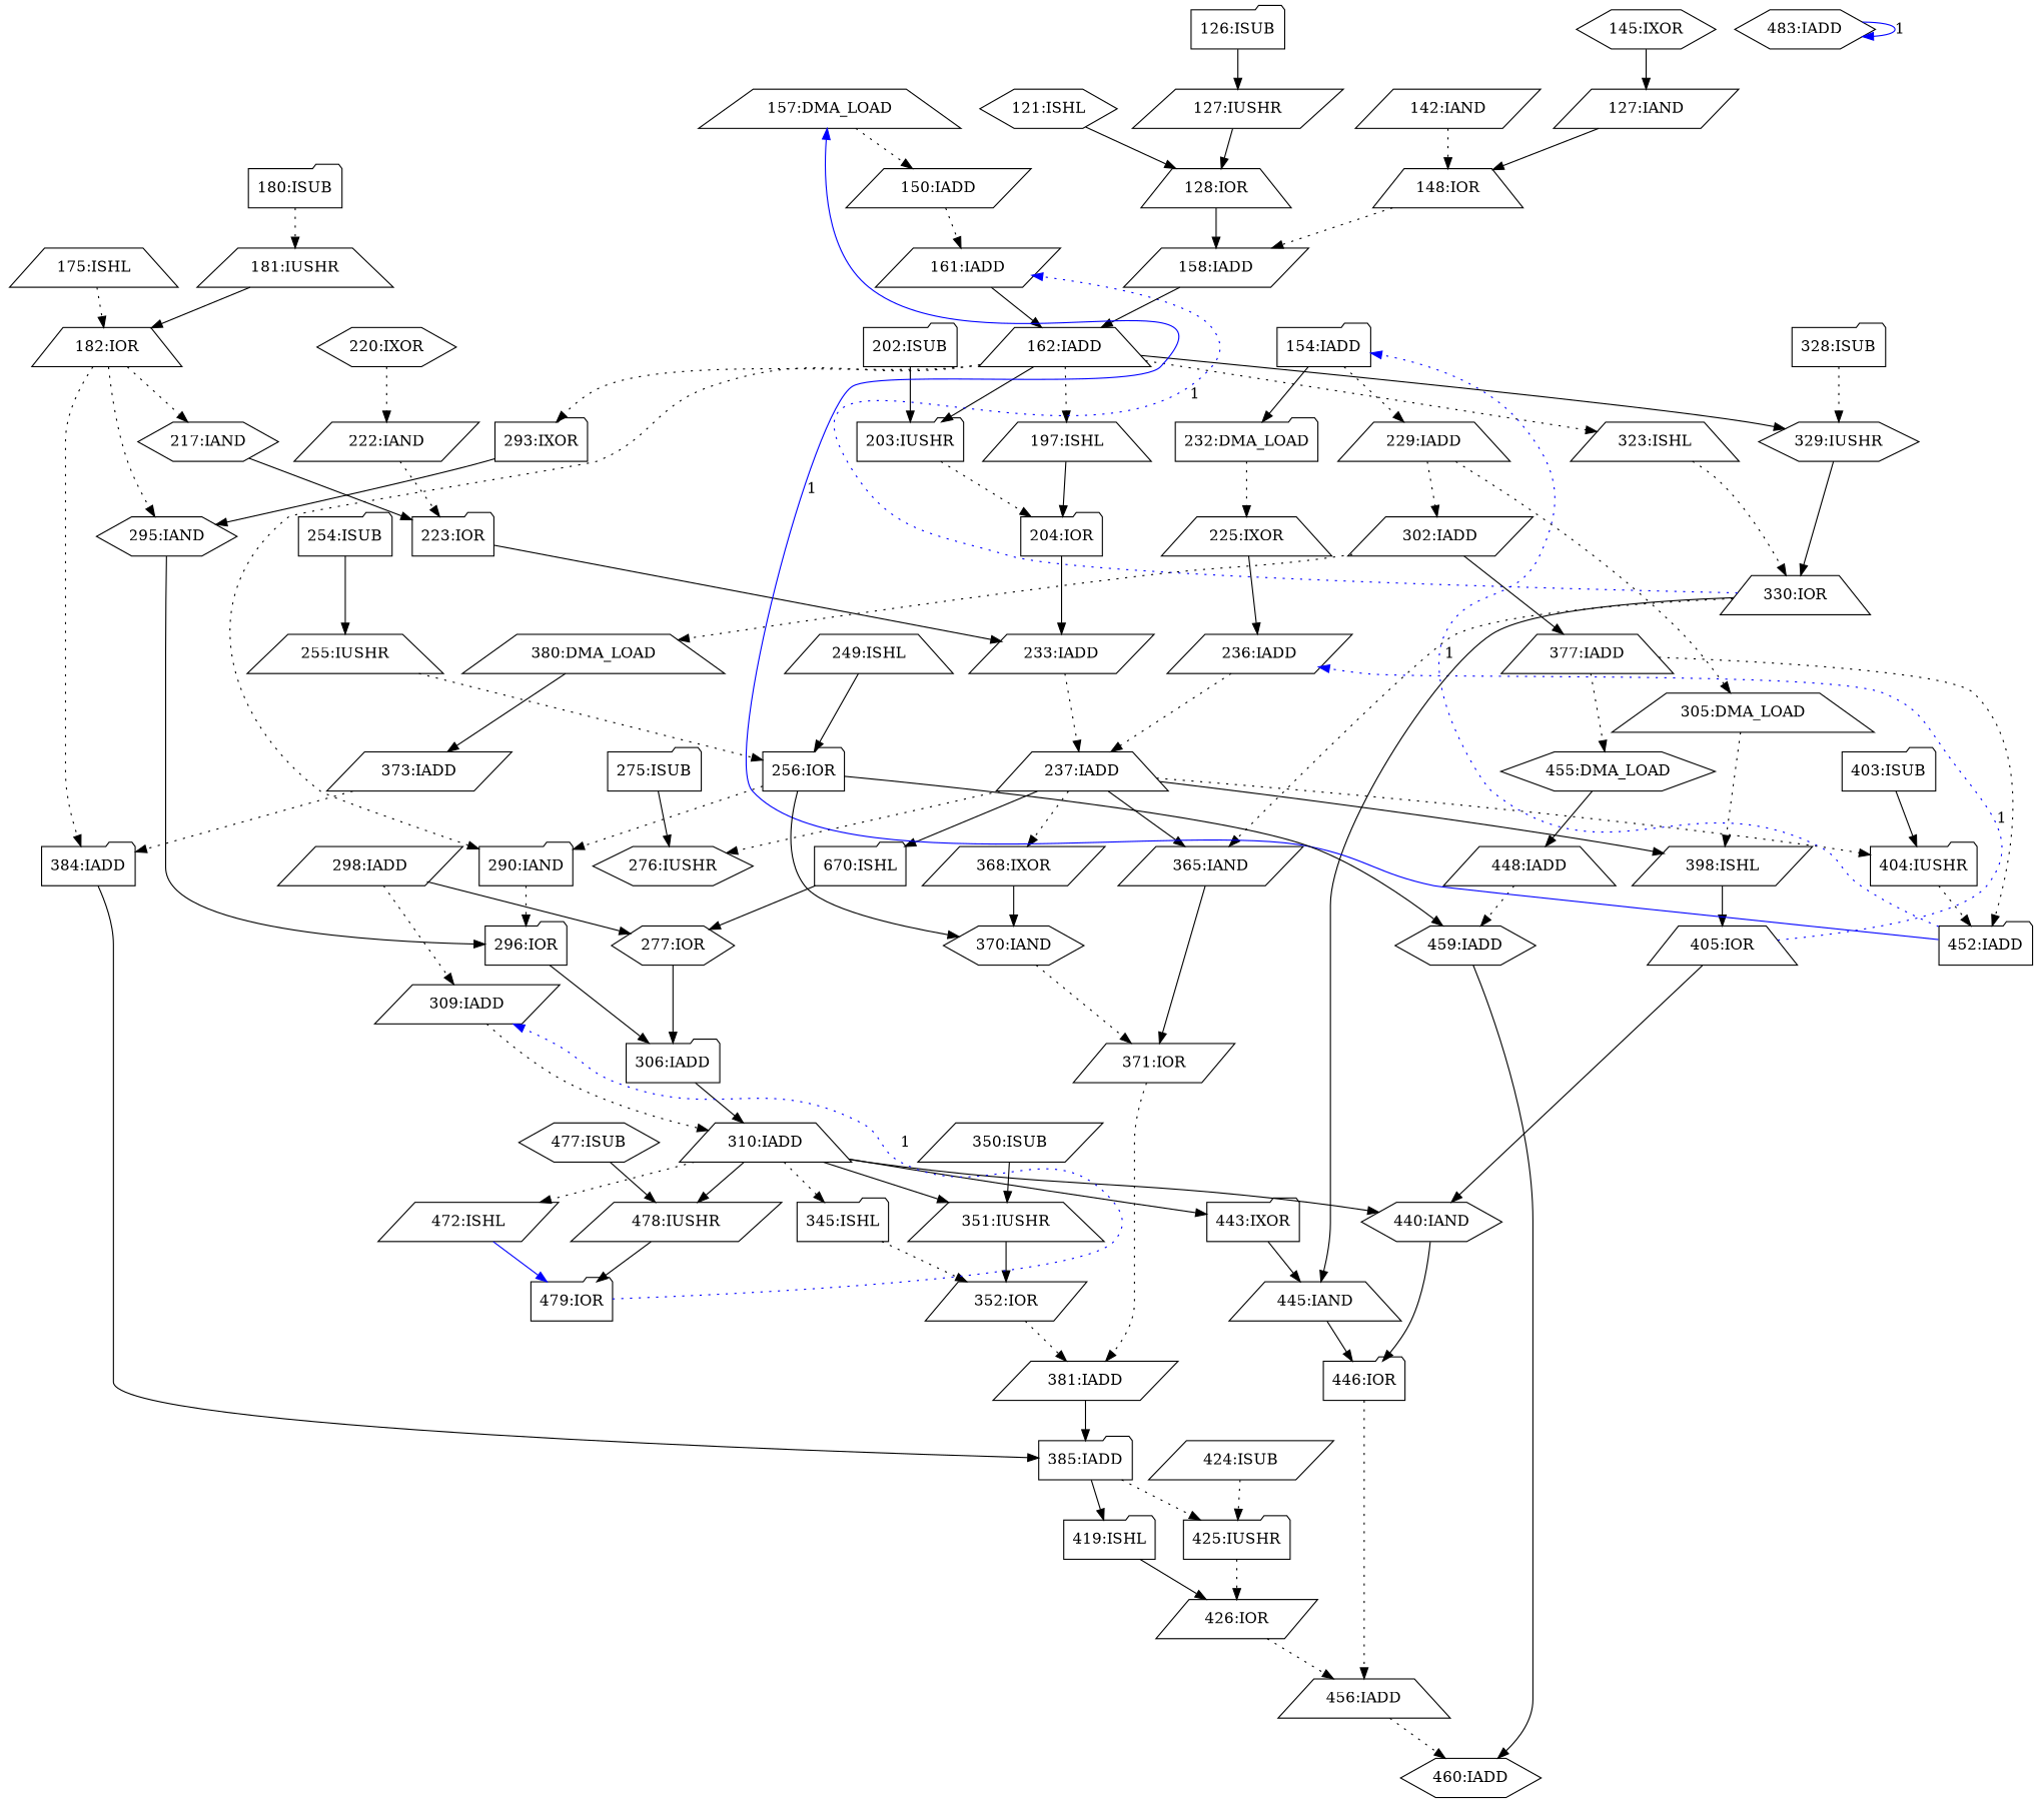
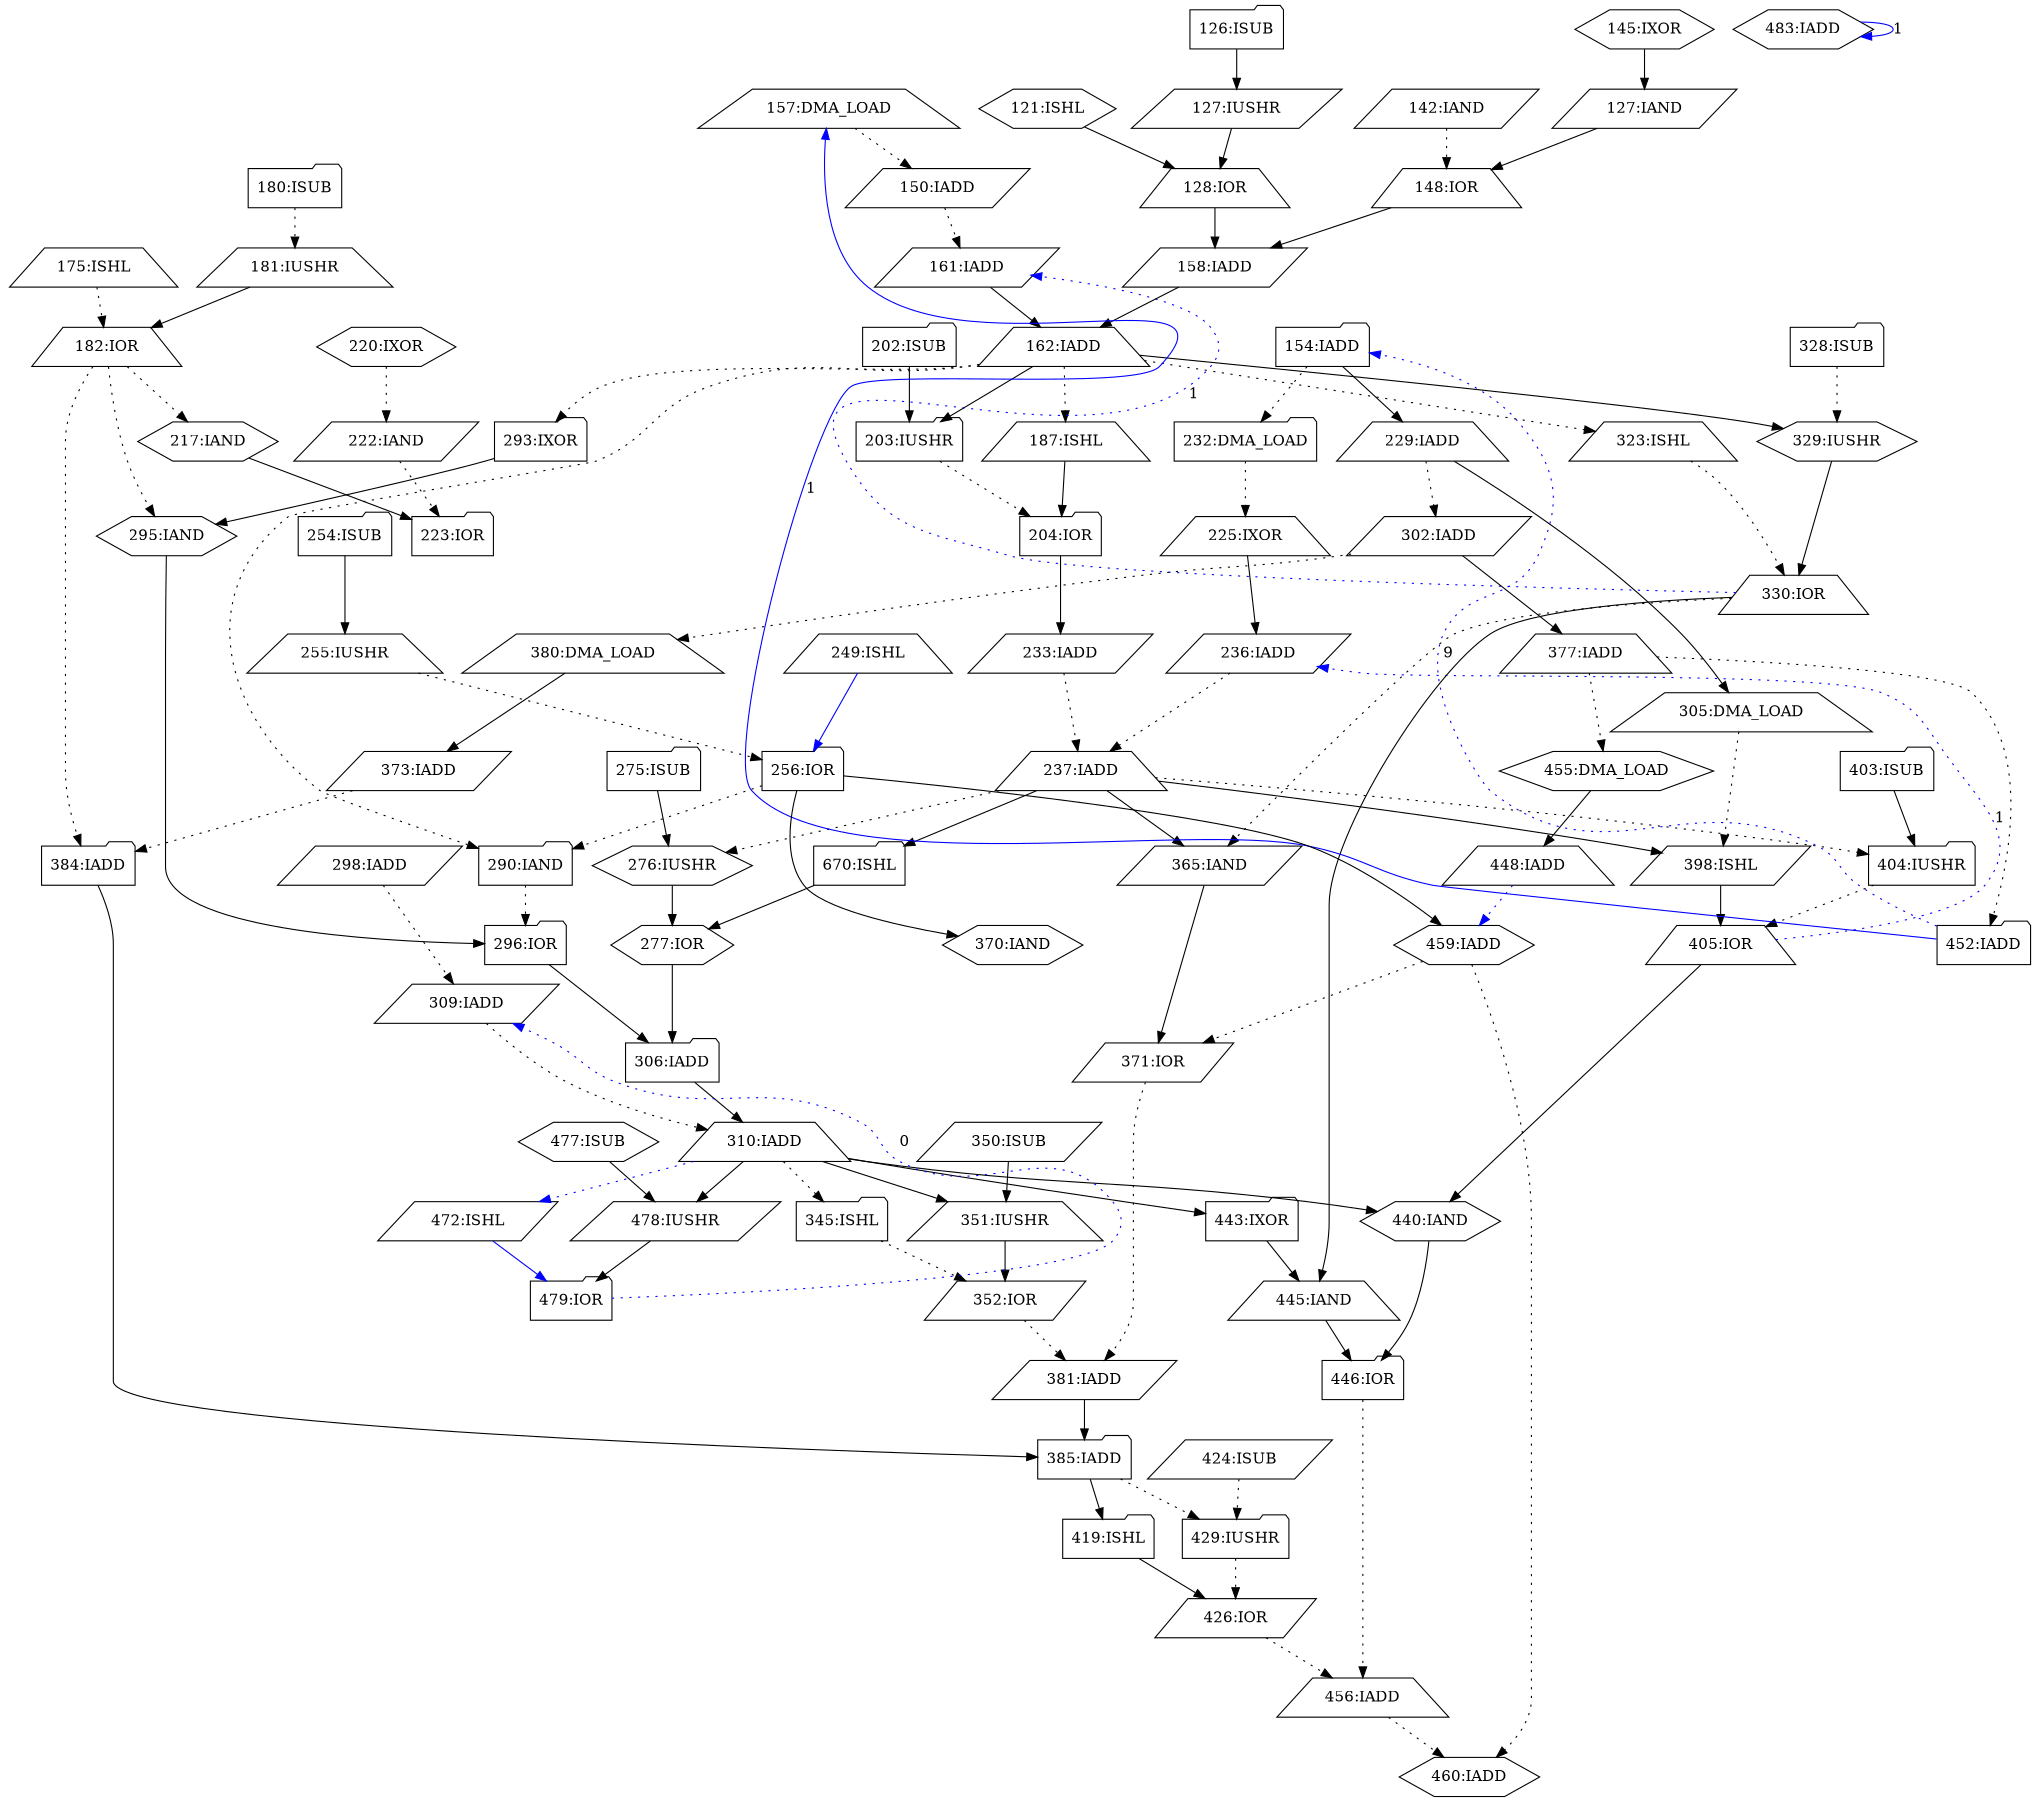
  digraph {
    node [shape=folder]
    edge [style=solid]
    n1 [label="419:ISHL"]
    n2 [label="426:IOR" shape=parallelogram]
    n3 [label="456:IADD" shape=trapezium]
    n4 [label="385:IADD"]
-   n5 [label="425:IUSHR"]
+   n5 [label="429:IUSHR"]
    n6 [label="222:IAND" shape=parallelogram]
    n7 [label="223:IOR"]
    n8 [label="233:IADD" shape=parallelogram]
    n9 [label="220:IXOR" shape=hexagon]
    n10 [label="276:IUSHR" shape=hexagon]
    n11 [label="277:IOR" shape=hexagon]
    n12 [label="306:IADD"]
    n13 [label="237:IADD" shape=trapezium]
    n14 [label="398:ISHL" shape=parallelogram]
    n15 [label="404:IUSHR"]
    n16 [label="670:ISHL"]
-   n17 [label="368:IXOR" shape=parallelogram]
    n18 [label="365:IAND" shape=parallelogram]
    n19 [label="405:IOR" shape=trapezium]
    n20 [label="370:IAND" shape=hexagon]
    n21 [label="371:IOR" shape=parallelogram]
    n22 [label="275:ISUB"]
    n23 [label="448:IADD" shape=trapezium]
    n24 [label="459:IADD" shape=hexagon]
    n25 [label="460:IADD" shape=hexagon]
    n26 [label="455:DMA_LOAD" shape=hexagon]
    n27 [label="381:IADD" shape=parallelogram]
    n28 [label="352:IOR" shape=parallelogram]
    n29 [label="162:IADD" shape=trapezium]
    n30 [label="203:IUSHR"]
    n31 [label="293:IXOR"]
-   n32 [label="197:ISHL" shape=trapezium]
+   n32 [label="187:ISHL" shape=trapezium]
    n33 [label="290:IAND"]
    n34 [label="329:IUSHR" shape=hexagon]
    n35 [label="323:ISHL" shape=trapezium]
    n36 [label="204:IOR"]
    n37 [label="295:IAND" shape=hexagon]
    n38 [label="296:IOR"]
    n39 [label="330:IOR" shape=trapezium]
    n40 [label="161:IADD" shape=parallelogram]
    n41 [label="158:IADD" shape=parallelogram]
    n42 [label="236:IADD" shape=parallelogram]
    n43 [label="440:IAND" shape=hexagon]
    n44 [label="446:IOR"]
    n45 [label="148:IOR" shape=trapezium]
    n46 [label="142:IAND" shape=parallelogram]
    n47 [label="127:IAND" shape=parallelogram]
    n48 [label="145:IXOR" shape=hexagon]
    n49 [label="424:ISUB" shape=parallelogram]
    n50 [label="202:ISUB"]
    n51 [label="310:IADD" shape=trapezium]
    n52 [label="443:IXOR"]
    n53 [label="351:IUSHR" shape=trapezium]
    n54 [label="345:ISHL"]
    n55 [label="472:ISHL" shape=parallelogram]
    n56 [label="478:IUSHR" shape=parallelogram]
    n57 [label="452:IADD"]
    n58 [label="154:IADD"]
    n59 [label="157:DMA_LOAD" shape=trapezium]
    n60 [label="229:IADD" shape=trapezium]
    n61 [label="232:DMA_LOAD"]
    n62 [label="150:IADD" shape=parallelogram]
    n63 [label="377:IADD" shape=trapezium]
    n64 [label="305:DMA_LOAD" shape=trapezium]
    n65 [label="298:IADD" shape=parallelogram]
    n66 [label="309:IADD" shape=parallelogram]
    n67 [label="302:IADD" shape=parallelogram]
    n68 [label="380:DMA_LOAD" shape=trapezium]
    n69 [label="445:IAND" shape=trapezium]
    n70 [label="255:IUSHR" shape=trapezium]
    n71 [label="256:IOR"]
    n72 [label="254:ISUB"]
    n73 [label="373:IADD" shape=parallelogram]
    n74 [label="384:IADD"]
    n75 [label="225:IXOR" shape=trapezium]
    n76 [label="479:IOR"]
    n77 [label="350:ISUB" shape=parallelogram]
    n78 [label="182:IOR" shape=trapezium]
    n79 [label="217:IAND" shape=hexagon]
    n80 [label="175:ISHL" shape=trapezium]
    n81 [label="181:IUSHR" shape=trapezium]
    n82 [label="249:ISHL" shape=trapezium]
    n83 [label="180:ISUB"]
    n84 [label="128:IOR" shape=trapezium]
    n85 [label="121:ISHL" shape=hexagon]
    n86 [label="127:IUSHR" shape=parallelogram]
    n87 [label="403:ISUB"]
    n88 [label="477:ISUB" shape=hexagon]
    n89 [label="328:ISUB"]
    n90 [label="126:ISUB"]
    n91 [label="483:IADD" shape=hexagon]
    n1 -> n2
    n2 -> n3 [style=dotted]
    n3 -> n25 [style=dotted]
    n4 -> n1
    n4 -> n5 [style=dotted]
    n5 -> n2 [style=dotted]
    n6 -> n7 [style=dotted]
-   n7 -> n8
    n8 -> n13 [style=dotted]
    n9 -> n6 [style=dotted]
-   n65 -> n11
+   n10 -> n11
    n11 -> n12
    n12 -> n51
    n13 -> n10 [style=dotted]
    n13 -> n14
    n13 -> n15 [style=dotted]
    n13 -> n16
-   n13 -> n17 [style=dotted]
    n13 -> n18
    n14 -> n19
-   n15 -> n57 [style=dotted]
+   n15 -> n19 [style=dotted]
    n16 -> n11
-   n17 -> n20
    n18 -> n21
    n19 -> n42 [color=blue constraint=false label=1 style=dotted]
    n19 -> n43
-   n20 -> n21 [style=dotted]
+   n24 -> n21 [style=dotted]
    n21 -> n27 [style=dotted]
    n22 -> n10
-   n23 -> n24 [style=dotted]
-   n24 -> n25
+   n23 -> n24 [style=dotted color=blue]
+   n24 -> n25 [style=dotted]
    n26 -> n23
    n27 -> n4
    n28 -> n27 [style=dotted]
    n29 -> n30
    n29 -> n31 [style=dotted]
    n29 -> n32 [style=dotted]
    n29 -> n33 [style=dotted]
    n29 -> n34
    n29 -> n35 [style=dotted]
    n30 -> n36 [style=dotted]
    n31 -> n37
    n32 -> n36
    n33 -> n38 [style=dotted]
    n34 -> n39
    n35 -> n39 [style=dotted]
    n36 -> n8
    n37 -> n38
    n38 -> n12
    n39 -> n18 [style=dotted]
    n39 -> n40 [color=blue constraint=false label=1 style=dotted]
    n39 -> n69
    n40 -> n29
    n41 -> n29
    n42 -> n13 [style=dotted]
    n43 -> n44
    n44 -> n3 [style=dotted]
-   n45 -> n41 [style=dotted]
+   n45 -> n41
    n46 -> n45 [style=dotted]
    n47 -> n45
    n48 -> n47
    n49 -> n5 [style=dotted]
    n50 -> n30
    n51 -> n43
    n51 -> n52
    n51 -> n53
    n51 -> n54 [style=dotted]
-   n51 -> n55 [style=dotted]
+   n51 -> n55 [style=dotted color=blue]
    n51 -> n56
    n52 -> n69
    n53 -> n28
    n54 -> n28 [style=dotted]
    n55 -> n76 [color=blue]
    n56 -> n76
-   n57 -> n58 [color=blue constraint=false label=1 style=dotted]
+   n57 -> n58 [color=blue constraint=false label=9 style=dotted]
    n57 -> n59 [color=blue constraint=false label=1]
-   n58 -> n60 [style=dotted]
-   n58 -> n61
+   n58 -> n60
+   n58 -> n61 [style=dotted]
    n59 -> n62 [style=dotted]
-   n60 -> n64 [style=dotted]
+   n60 -> n64
    n60 -> n67 [style=dotted]
    n61 -> n75 [style=dotted]
    n62 -> n40 [style=dotted]
    n63 -> n26 [style=dotted]
    n63 -> n57 [style=dotted]
    n64 -> n14 [style=dotted]
    n65 -> n66 [style=dotted]
    n66 -> n51 [style=dotted]
    n67 -> n63
    n67 -> n68 [style=dotted]
    n68 -> n73
    n69 -> n44
    n70 -> n71 [style=dotted]
    n71 -> n20
    n71 -> n24
    n71 -> n33 [style=dotted]
    n72 -> n70
    n73 -> n74 [style=dotted]
    n74 -> n4
    n75 -> n42
-   n76 -> n66 [color=blue constraint=false label=1 style=dotted]
+   n76 -> n66 [color=blue constraint=false label=0 style=dotted]
    n77 -> n53
    n78 -> n37 [style=dotted]
    n78 -> n74 [style=dotted]
    n78 -> n79 [style=dotted]
    n79 -> n7
    n80 -> n78 [style=dotted]
    n81 -> n78
-   n82 -> n71
+   n82 -> n71 [color=blue]
    n83 -> n81 [style=dotted]
    n84 -> n41
    n85 -> n84
    n86 -> n84
    n87 -> n15
    n88 -> n56
    n89 -> n34 [style=dotted]
    n90 -> n86
    n91 -> n91 [color=blue constraint=false label=1]
  }
